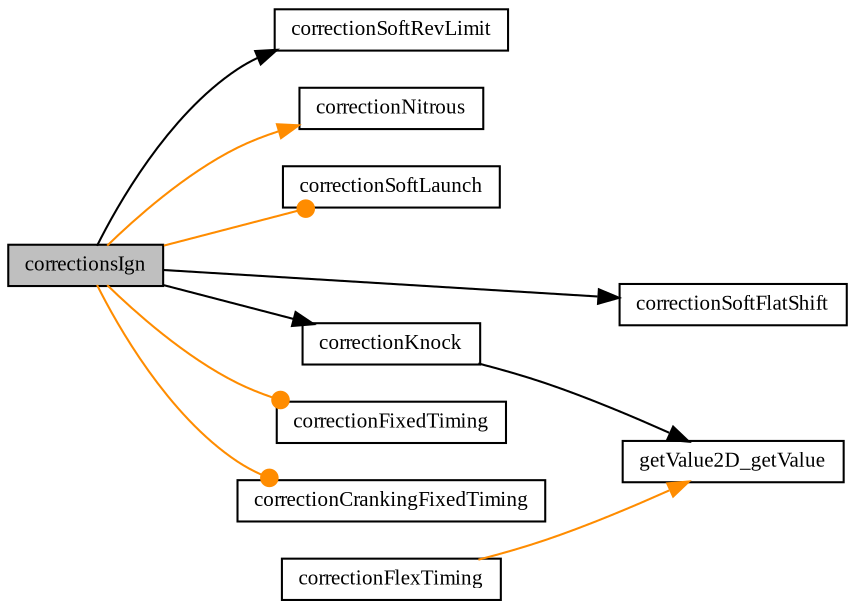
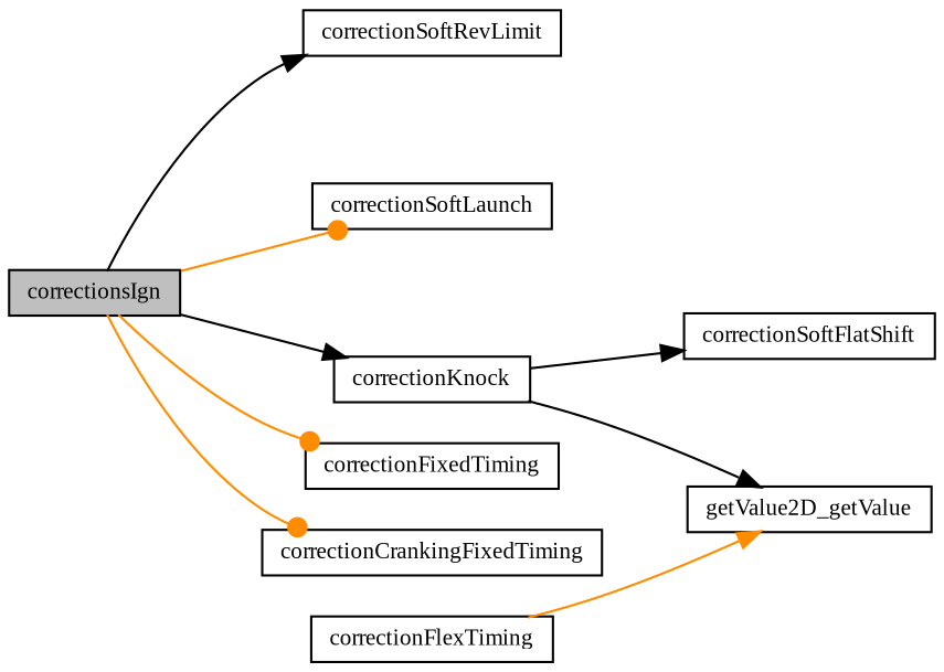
  digraph {
    fontname="Liberation Serif"
    rankdir=LR
    node [color=black fillcolor=white fontname="Liberation Serif" fontsize=10 shape=record style=filled]
    edge [arrowhead=normal color=darkorange fontname="Liberation Serif" fontsize=10 labelfontname=Helvetica labelfontsize=10 style=solid]
    n1 [fillcolor=grey75 fontcolor=black height=0.2 label=correctionsIgn width=0.4]
    n2 [height=0.2 label=correctionSoftRevLimit width=0.4]
-   n3 [height=0.2 label=correctionNitrous width=0.4]
    n4 [height=0.2 label=correctionSoftLaunch width=0.4]
    n5 [height=0.2 label=correctionSoftFlatShift width=0.4]
    n6 [height=0.2 label=correctionKnock width=0.4]
    n7 [height=0.2 label=correctionFixedTiming width=0.4]
    n8 [height=0.2 label=correctionCrankingFixedTiming width=0.4]
    n9 [height=0.2 label=correctionFlexTiming width=0.4]
    n10 [height=0.2 label=getValue2D_getValue width=0.4]
    n1 -> n2 [color=black]
-   n1 -> n3
    n1 -> n4 [arrowhead=dot]
-   n1 -> n5 [color=black]
+   n6 -> n5 [color=black]
    n1 -> n6 [color=black]
    n1 -> n7 [arrowhead=dot]
    n1 -> n8 [arrowhead=dot]
    n6 -> n10 [color=black]
    n9 -> n10
  }
